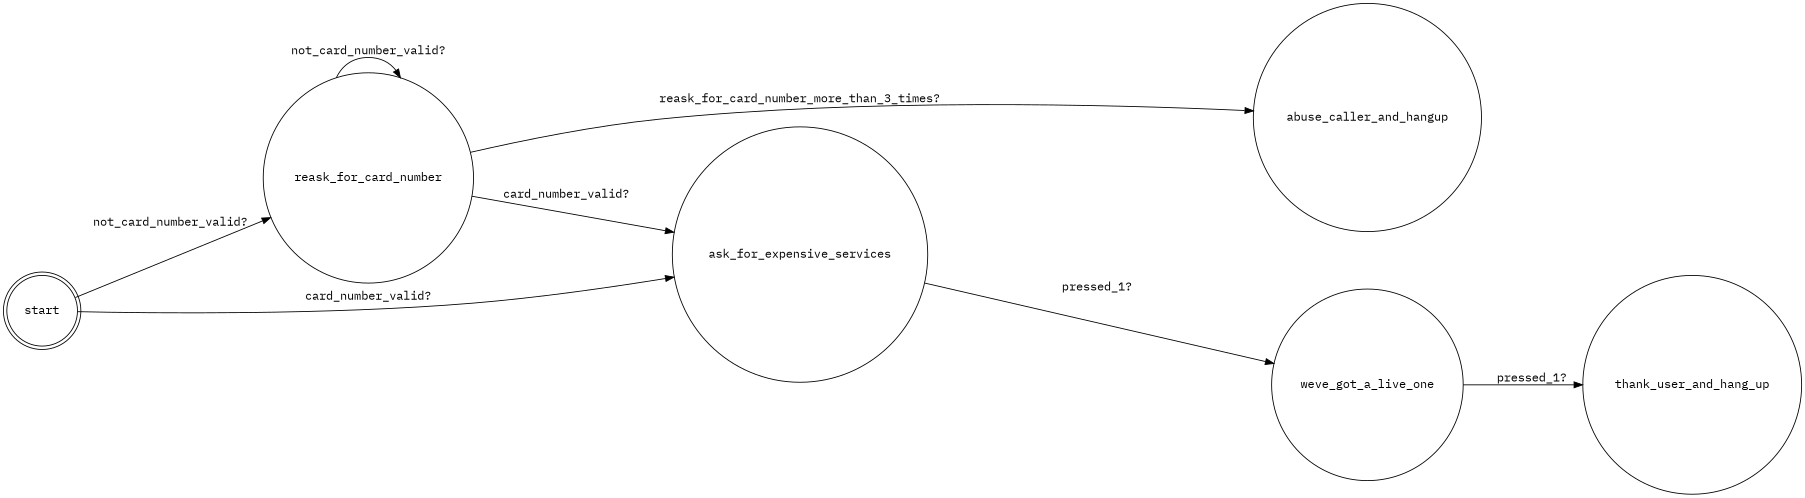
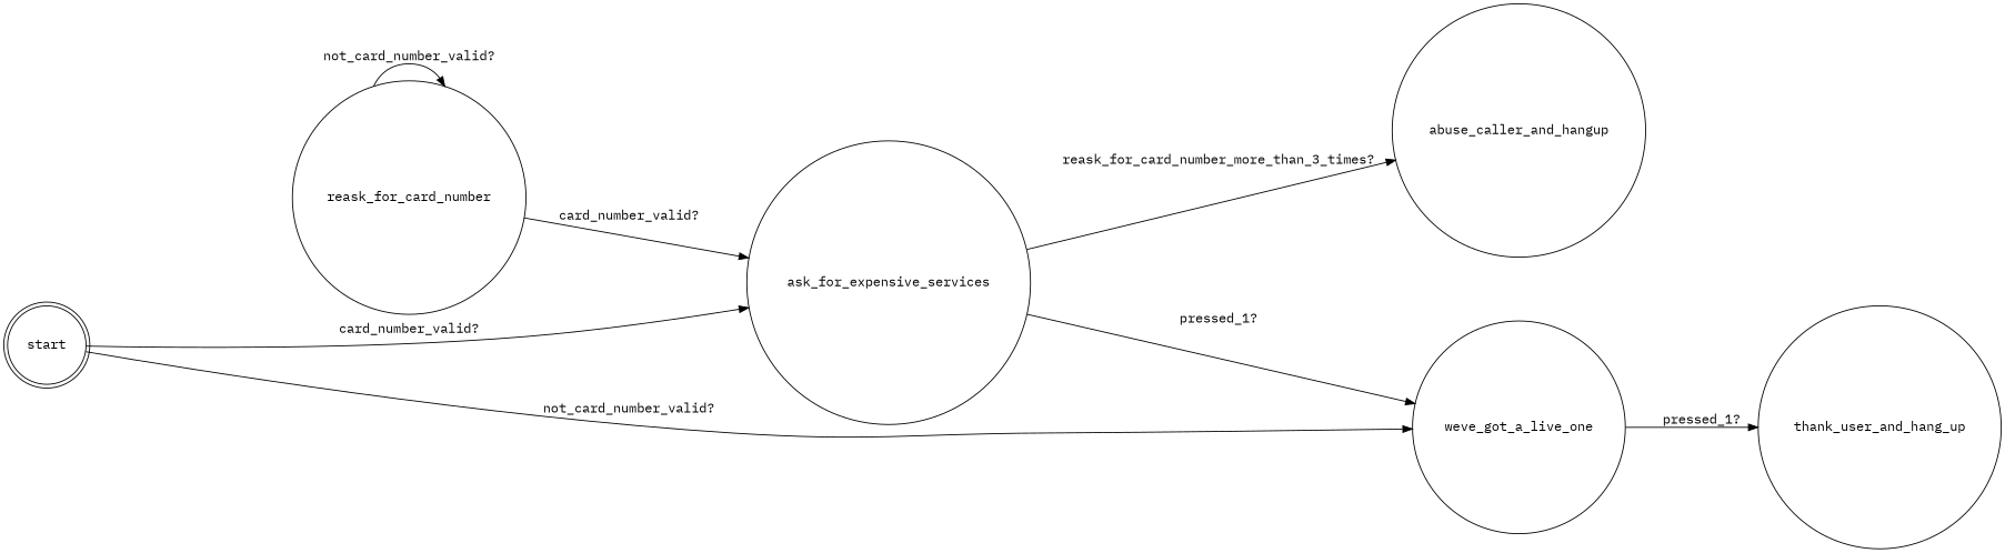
  digraph {
    fontname="IBM Plex Mono"
    rankdir=LR
    node [fontname="IBM Plex Mono" shape=circle]
    edge [fontname="IBM Plex Mono"]
    reask_for_card_number
    abuse_caller_and_hangup
    ask_for_expensive_services
    weve_got_a_live_one
    thank_user_and_hang_up
    start [shape=doublecircle]
    reask_for_card_number -> reask_for_card_number [label="not_card_number_valid?"]
-   reask_for_card_number -> abuse_caller_and_hangup [label="reask_for_card_number_more_than_3_times?"]
+   ask_for_expensive_services -> abuse_caller_and_hangup [label="reask_for_card_number_more_than_3_times?"]
    reask_for_card_number -> ask_for_expensive_services [label="card_number_valid?"]
    ask_for_expensive_services -> weve_got_a_live_one [label="pressed_1?"]
    weve_got_a_live_one -> thank_user_and_hang_up [label="pressed_1?"]
-   start -> reask_for_card_number [label="not_card_number_valid?"]
+   start -> weve_got_a_live_one [label="not_card_number_valid?"]
    start -> ask_for_expensive_services [label="card_number_valid?"]
  }
